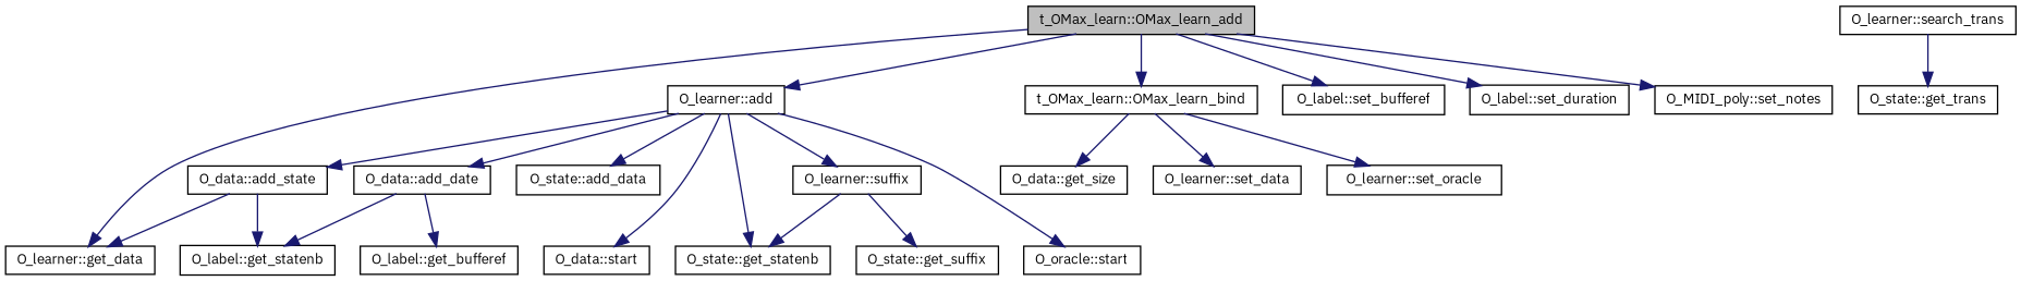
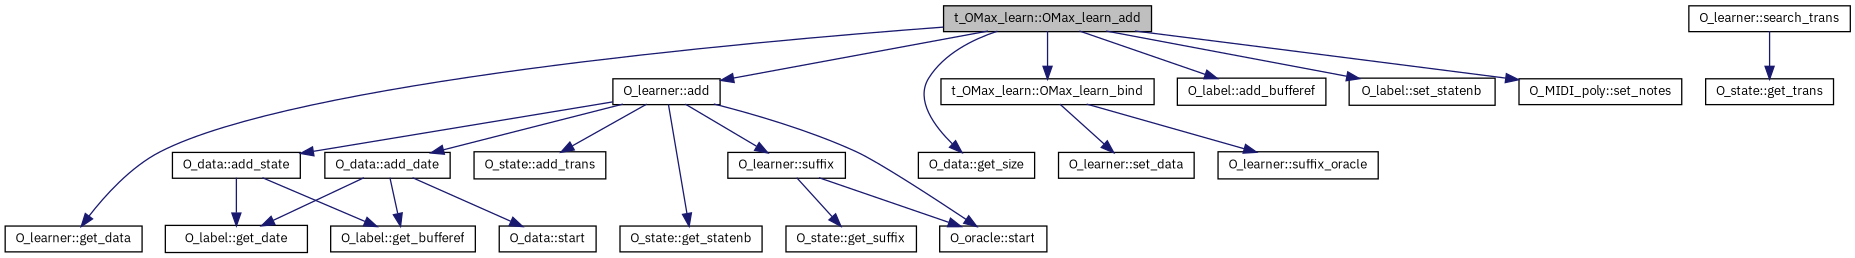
  digraph {
    fontname="IBM Plex Sans"
    rankdir=TB
    node [color=black fontname="IBM Plex Sans" fontsize=10 shape=record]
    edge [color=midnightblue fontname="IBM Plex Sans" fontsize=10 labelfontname=FreeSans labelfontsize=10 style=solid]
    n1 [fillcolor=grey75 fontcolor=black height=0.2 label="t_OMax_learn::OMax_learn_add" style=filled width=0.4]
    n2 [height=0.2 label="O_learner::add" width=0.4]
    n3 [height=0.2 label="O_learner::get_data" width=0.4]
    n4 [height=0.2 label="O_data::get_size" width=0.4]
    n5 [height=0.2 label="t_OMax_learn::OMax_learn_bind" width=0.4]
-   n6 [height=0.2 label="O_label::set_bufferef" width=0.4]
-   n7 [height=0.2 label="O_label::set_duration" width=0.4]
+   n6 [height=0.2 label="O_label::add_bufferef" width=0.4]
+   n7 [height=0.2 label="O_label::set_statenb" width=0.4]
    n8 [height=0.2 label="O_MIDI_poly::set_notes" width=0.4]
    n9 [height=0.2 label="O_data::add_date" width=0.4]
    n10 [height=0.2 label="O_data::add_state" width=0.4]
-   n11 [height=0.2 label="O_state::add_data" width=0.4]
+   n11 [height=0.2 label="O_state::add_trans" width=0.4]
    n12 [height=0.2 label="O_state::get_statenb" width=0.4]
    n13 [height=0.2 label="O_data::start" width=0.4]
    n14 [height=0.2 label="O_oracle::start" width=0.4]
    n15 [height=0.2 label="O_learner::suffix" width=0.4]
    n16 [height=0.2 label="O_learner::set_data" width=0.4]
-   n17 [height=0.2 label="O_learner::set_oracle" width=0.4]
+   n17 [height=0.2 label="O_learner::suffix_oracle" width=0.4]
    n18 [height=0.2 label="O_label::get_bufferef" width=0.4]
-   n19 [height=0.2 label="O_label::get_statenb" width=0.4]
+   n19 [height=0.2 label="O_label::get_date" width=0.4]
    n20 [height=0.2 label="O_state::get_suffix" width=0.4]
    n21 [height=0.2 label="O_learner::search_trans" width=0.4]
    n22 [height=0.2 label="O_state::get_trans" width=0.4]
    n1 -> n2
    n1 -> n3
-   n5 -> n4
+   n1 -> n4
    n1 -> n5
    n1 -> n6
    n1 -> n7
    n1 -> n8
    n2 -> n9
    n2 -> n10
    n2 -> n11
    n2 -> n12
-   n2 -> n13
+   n9 -> n13
    n2 -> n14
    n2 -> n15
    n5 -> n16
    n5 -> n17
    n9 -> n18
    n9 -> n19
-   n10 -> n3
+   n10 -> n18
    n10 -> n19
-   n15 -> n12
+   n15 -> n14
    n15 -> n20
    n21 -> n22
  }
